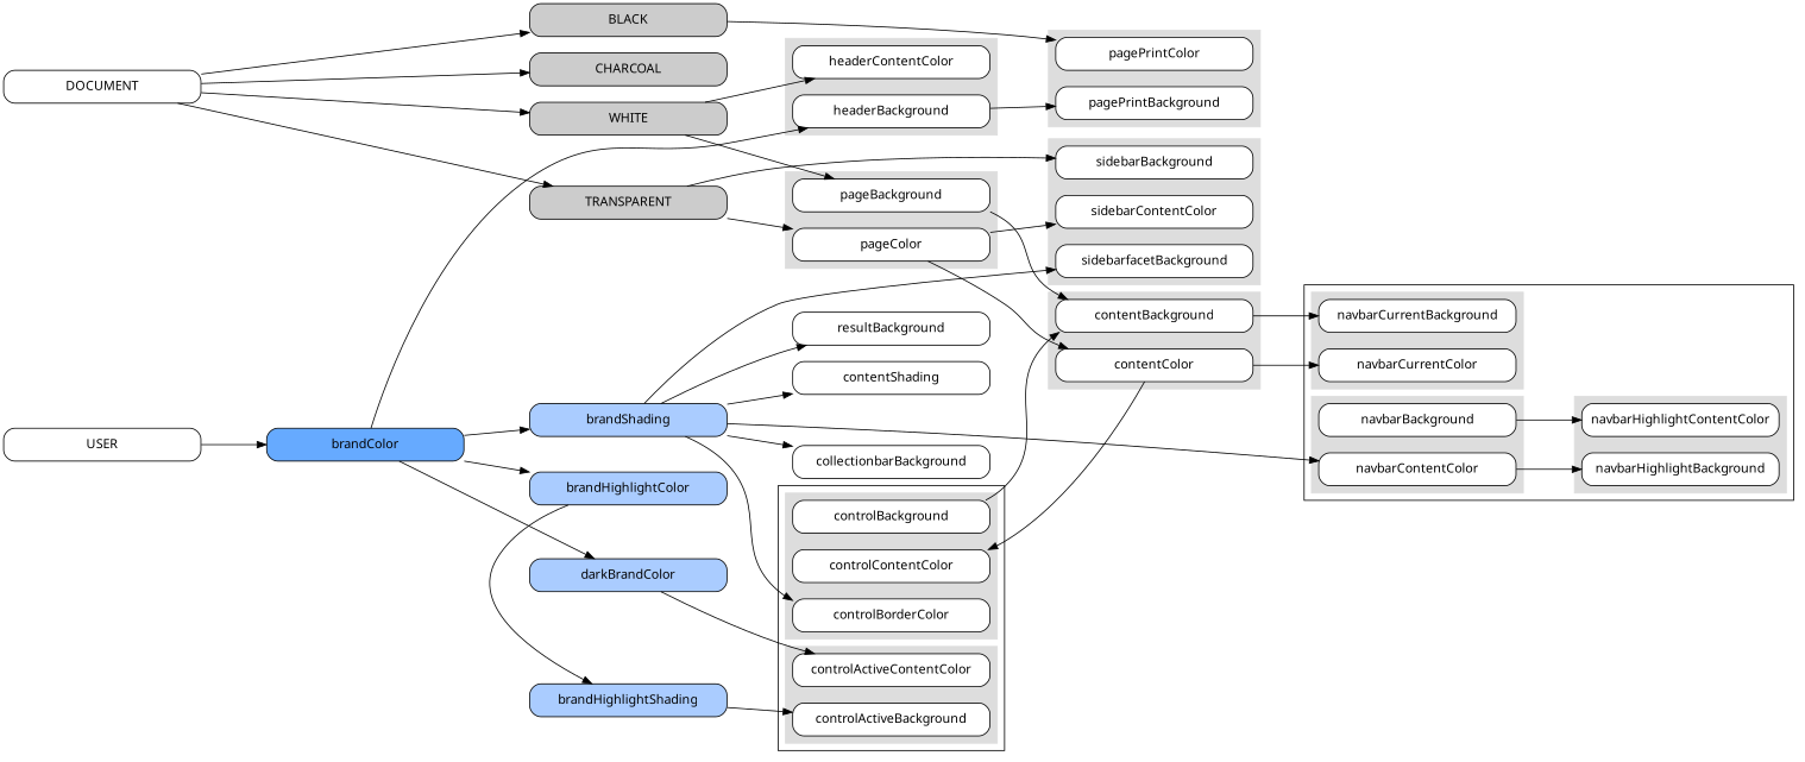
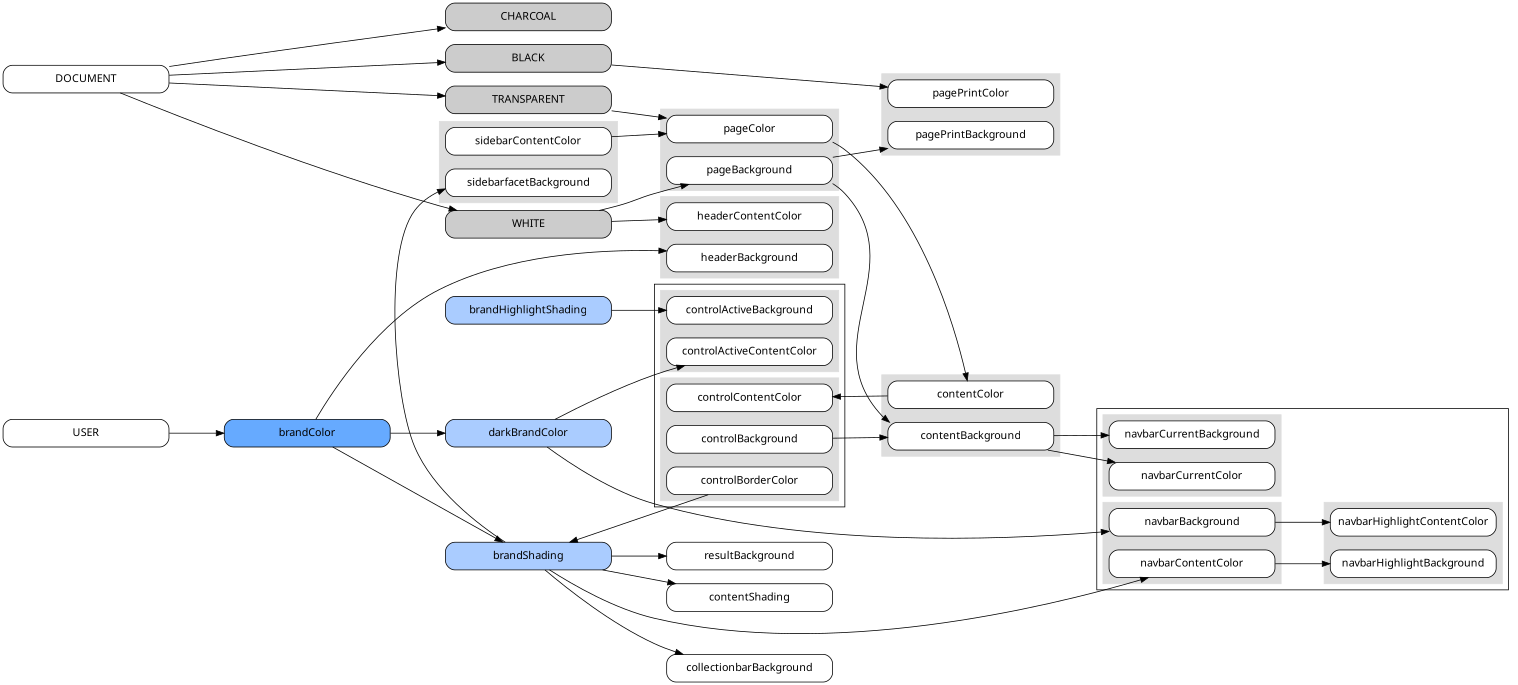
  digraph {
    rankdir=LR
    ranksep=1
    node [fillcolor="#ffffff" fontname=sans shape=box style="rounded,filled"]
    DOCUMENT [width=3]
    USER [width=3]
    brandColor [fillcolor="#66aaff" width=3]
    brandShading [fillcolor="#aaccff" width=3]
    darkBrandColor [fillcolor="#aaccff" width=3]
-   brandHighlightColor [fillcolor="#aaccff" width=3]
    brandHighlightShading [fillcolor="#aaccff" width=3]
    BLACK [fillcolor="#cccccc" width=3]
    CHARCOAL [fillcolor="#cccccc" width=3]
    WHITE [fillcolor="#cccccc" width=3]
    TRANSPARENT [fillcolor="#cccccc" width=3]
    pageColor [width=3]
    pageBackground [width=3]
    pagePrintColor [width=3]
    pagePrintBackground [width=3]
    contentBackground [width=3]
    contentColor [width=3]
    controlBackground [width=3]
    controlContentColor [width=3]
    controlBorderColor [width=3]
    controlActiveBackground [width=3]
    controlActiveContentColor [width=3]
    headerBackground [width=3]
    headerContentColor [width=3]
    navbarBackground [width=3]
    navbarContentColor [width=3]
    navbarHighlightBackground [width=3]
    navbarHighlightContentColor [width=3]
    navbarCurrentBackground [width=3]
    navbarCurrentColor [width=3]
-   sidebarBackground [width=3]
    sidebarContentColor [width=3]
    sidebarfacetBackground [width=3]
    contentShading [width=3]
    collectionbarBackground [width=3]
    resultBackground [width=3]
    subgraph sub_1 {
      rank=same
      DOCUMENT
      USER
    }
    subgraph sub_2 {
      brandColor
    }
    subgraph sub_3 {
      rank=same
      brandShading
      darkBrandColor
-     brandHighlightColor
      brandHighlightShading
      BLACK
      CHARCOAL
      WHITE
      TRANSPARENT
    }
    subgraph cluster_4 {
      color="#dddddd"
      style=filled
      pageColor
      pageBackground
    }
    subgraph cluster_5 {
      color="#dddddd"
      style=filled
      pagePrintColor
      pagePrintBackground
    }
    subgraph cluster_6 {
      color="#dddddd"
      style=filled
      contentBackground
      contentColor
    }
    subgraph cluster_7 {
      subgraph cluster_8 {
        color="#dddddd"
        style=filled
        controlBackground
        controlContentColor
        controlBorderColor
      }
      subgraph cluster_9 {
        color="#dddddd"
        style=filled
        controlActiveBackground
        controlActiveContentColor
      }
    }
    subgraph cluster_10 {
      color="#dddddd"
      style=filled
      headerBackground
      headerContentColor
    }
    subgraph cluster_11 {
      subgraph cluster_12 {
        color="#dddddd"
        style=filled
        navbarBackground
        navbarContentColor
      }
      subgraph cluster_13 {
        color="#dddddd"
        style=filled
        navbarHighlightBackground
        navbarHighlightContentColor
      }
      subgraph cluster_14 {
        color="#dddddd"
        style=filled
        navbarCurrentBackground
        navbarCurrentColor
      }
    }
    subgraph cluster_15 {
      color="#dddddd"
      style=filled
-     sidebarBackground
      sidebarContentColor
      sidebarfacetBackground
    }
    DOCUMENT -> BLACK
    DOCUMENT -> CHARCOAL
    DOCUMENT -> WHITE
    DOCUMENT -> TRANSPARENT
    USER -> brandColor
    brandColor -> brandShading
    brandColor -> darkBrandColor
-   brandColor -> brandHighlightColor
    brandColor -> headerBackground
-   brandShading -> controlBorderColor
+   controlBorderColor -> brandShading
    brandShading -> navbarContentColor
    brandShading -> sidebarfacetBackground
    brandShading -> contentShading
    brandShading -> collectionbarBackground
    brandShading -> resultBackground
    darkBrandColor -> controlActiveContentColor
-   brandHighlightColor -> brandHighlightShading
+   darkBrandColor -> navbarBackground
    brandHighlightShading -> controlActiveBackground
    BLACK -> pagePrintColor
    WHITE -> pageBackground
    WHITE -> headerContentColor
    TRANSPARENT -> pageColor
-   TRANSPARENT -> sidebarBackground
    pageColor -> contentColor
-   pageColor -> sidebarContentColor
-   headerBackground -> pagePrintBackground
+   sidebarContentColor -> pageColor
+   pageBackground -> pagePrintBackground
    pageBackground -> contentBackground
    contentBackground -> navbarCurrentBackground
    contentColor -> controlContentColor
-   contentColor -> navbarCurrentColor
+   contentBackground -> navbarCurrentColor
    controlBackground -> contentBackground
    navbarBackground -> navbarHighlightContentColor
    navbarContentColor -> navbarHighlightBackground
  }
